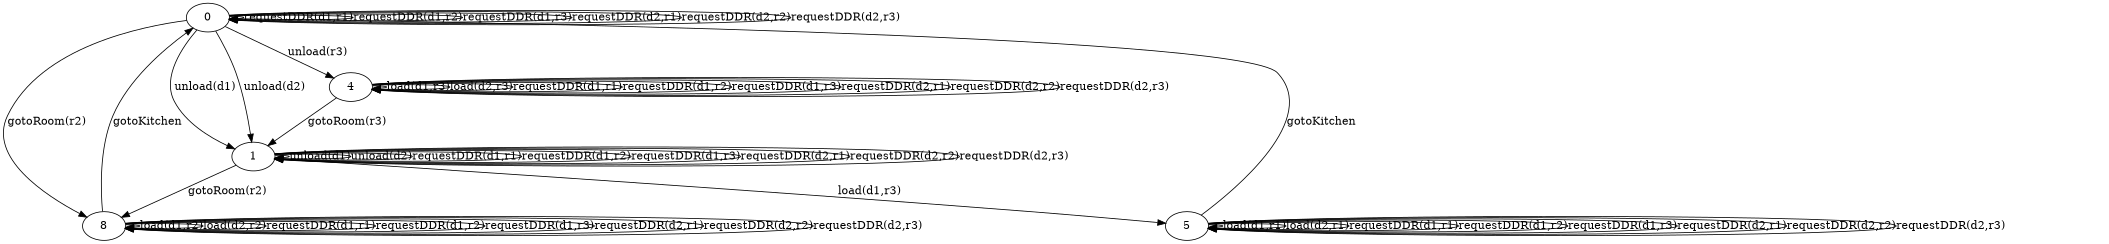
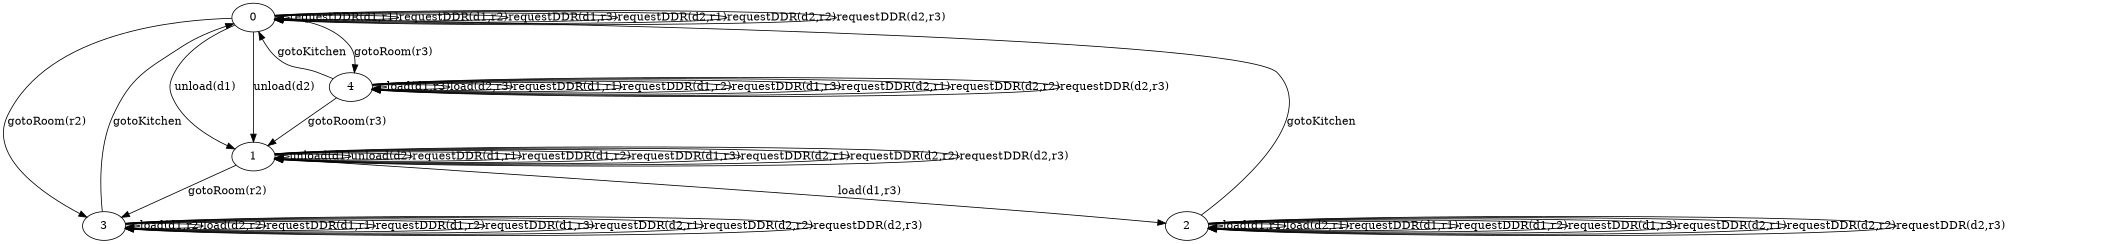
  digraph {
    0
    1
-   3 [label=8]
+   3
    4
-   2 [label=5]
+   2
    0 -> 0 [label="requestDDR(d1,r1)"]
    0 -> 0 [label="requestDDR(d1,r2)"]
    0 -> 0 [label="requestDDR(d1,r3)"]
    0 -> 0 [label="requestDDR(d2,r1)"]
    0 -> 0 [label="requestDDR(d2,r2)"]
    0 -> 0 [label="requestDDR(d2,r3)"]
    0 -> 1 [label="unload(d1)"]
    0 -> 1 [label="unload(d2)"]
    0 -> 3 [label="gotoRoom(r2)"]
-   0 -> 4 [label="unload(r3)"]
+   0 -> 4 [label="gotoRoom(r3)"]
    1 -> 1 [label="unload(d1)"]
    1 -> 1 [label="unload(d2)"]
    1 -> 1 [label="requestDDR(d1,r1)"]
    1 -> 1 [label="requestDDR(d1,r2)"]
    1 -> 1 [label="requestDDR(d1,r3)"]
    1 -> 1 [label="requestDDR(d2,r1)"]
    1 -> 1 [label="requestDDR(d2,r2)"]
    1 -> 1 [label="requestDDR(d2,r3)"]
    1 -> 3 [label="gotoRoom(r2)"]
    1 -> 2 [label="load(d1,r3)"]
    3 -> 0 [label=gotoKitchen]
    3 -> 3 [label="load(d1,r2)"]
    3 -> 3 [label="load(d2,r2)"]
    3 -> 3 [label="requestDDR(d1,r1)"]
    3 -> 3 [label="requestDDR(d1,r2)"]
    3 -> 3 [label="requestDDR(d1,r3)"]
    3 -> 3 [label="requestDDR(d2,r1)"]
    3 -> 3 [label="requestDDR(d2,r2)"]
    3 -> 3 [label="requestDDR(d2,r3)"]
+   4 -> 0 [label=gotoKitchen]
    4 -> 1 [label="gotoRoom(r3)"]
    4 -> 4 [label="load(d1,r3)"]
    4 -> 4 [label="load(d2,r3)"]
    4 -> 4 [label="requestDDR(d1,r1)"]
    4 -> 4 [label="requestDDR(d1,r2)"]
    4 -> 4 [label="requestDDR(d1,r3)"]
    4 -> 4 [label="requestDDR(d2,r1)"]
    4 -> 4 [label="requestDDR(d2,r2)"]
    4 -> 4 [label="requestDDR(d2,r3)"]
    2 -> 0 [label=gotoKitchen]
    2 -> 2 [label="load(d1,r1)"]
    2 -> 2 [label="load(d2,r1)"]
    2 -> 2 [label="requestDDR(d1,r1)"]
    2 -> 2 [label="requestDDR(d1,r2)"]
    2 -> 2 [label="requestDDR(d1,r3)"]
    2 -> 2 [label="requestDDR(d2,r1)"]
    2 -> 2 [label="requestDDR(d2,r2)"]
    2 -> 2 [label="requestDDR(d2,r3)"]
  }
